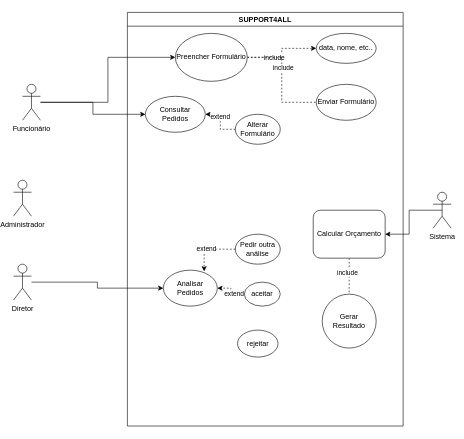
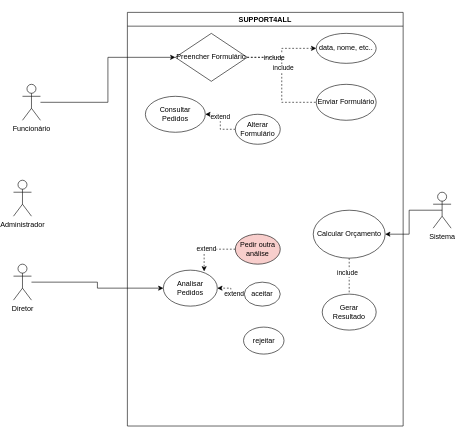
  <mxCell id="0" />
  <mxCell id="1" parent="0" />
  <mxCell id="2" value="SUPPORT4ALL" style="swimlane;whiteSpace=wrap;html=1;" parent="1" vertex="1"><mxGeometry x="210" y="20" width="460" height="690" as="geometry" /></mxCell>
  <mxCell id="3" style="edgeStyle=orthogonalEdgeStyle;rounded=0;orthogonalLoop=1;jettySize=auto;html=1;dashed=1;" parent="2" source="7" target="8" edge="1"><mxGeometry relative="1" as="geometry" /></mxCell>
  <mxCell id="4" value="include" style="edgeLabel;html=1;align=center;verticalAlign=middle;resizable=0;points=[];" parent="3" vertex="1" connectable="0"><mxGeometry x="-0.327" relative="1" as="geometry"><mxPoint as="offset" /></mxGeometry></mxCell>
  <mxCell id="5" style="edgeStyle=orthogonalEdgeStyle;rounded=0;orthogonalLoop=1;jettySize=auto;html=1;entryX=0;entryY=0.5;entryDx=0;entryDy=0;dashed=1;endArrow=none;" parent="2" source="7" target="13" edge="1"><mxGeometry relative="1" as="geometry" /></mxCell>
  <mxCell id="6" value="include" style="edgeLabel;html=1;align=center;verticalAlign=middle;resizable=0;points=[];" parent="5" vertex="1" connectable="0"><mxGeometry x="-0.213" y="2" relative="1" as="geometry"><mxPoint as="offset" /></mxGeometry></mxCell>
- <mxCell id="7" value="Preencher Formulário" style="ellipse;whiteSpace=wrap;html=1;" parent="2" vertex="1"><mxGeometry x="80" y="35" width="120" height="80" as="geometry" /></mxCell>
+ <mxCell id="7" value="Preencher Formulário" style="rhombus;whiteSpace=wrap;html=1;" parent="2" vertex="1"><mxGeometry x="80" y="35" width="120" height="80" as="geometry" /></mxCell>
  <mxCell id="8" value="data, nome, etc..&lt;br&gt;" style="ellipse;whiteSpace=wrap;html=1;" parent="2" vertex="1"><mxGeometry x="315" y="35" width="100" height="50" as="geometry" /></mxCell>
  <mxCell id="9" value="Analisar Pedidos" style="ellipse;whiteSpace=wrap;html=1;" parent="2" vertex="1"><mxGeometry x="60" y="430" width="90" height="60" as="geometry" /></mxCell>
  <mxCell id="10" style="edgeStyle=orthogonalEdgeStyle;rounded=0;orthogonalLoop=1;jettySize=auto;html=1;entryX=0.5;entryY=0;entryDx=0;entryDy=0;dashed=1;endArrow=none;" parent="2" source="12" target="14" edge="1"><mxGeometry relative="1" as="geometry" /></mxCell>
  <mxCell id="11" value="include" style="edgeLabel;html=1;align=center;verticalAlign=middle;resizable=0;points=[];" parent="10" vertex="1" connectable="0"><mxGeometry x="-0.2" y="-4" relative="1" as="geometry"><mxPoint as="offset" /></mxGeometry></mxCell>
- <mxCell id="12" value="Calcular Orçamento" style="whiteSpace=wrap;html=1;rounded=1;" parent="2" vertex="1"><mxGeometry x="310" y="330" width="120" height="80" as="geometry" /></mxCell>
+ <mxCell id="12" value="Calcular Orçamento" style="ellipse;whiteSpace=wrap;html=1;" parent="2" vertex="1"><mxGeometry x="310" y="330" width="120" height="80" as="geometry" /></mxCell>
  <mxCell id="13" value="Enviar Formulário" style="ellipse;whiteSpace=wrap;html=1;" parent="2" vertex="1"><mxGeometry x="315" y="120" width="100" height="60" as="geometry" /></mxCell>
- <mxCell id="14" value="Gerar Resultado" style="ellipse;whiteSpace=wrap;html=1;" parent="2" vertex="1"><mxGeometry x="325" y="470" width="90" height="90" as="geometry" /></mxCell>
- <mxCell id="15" value="Pedir outra análise" style="ellipse;whiteSpace=wrap;html=1;" parent="2" vertex="1"><mxGeometry x="180" y="370" width="75" height="50" as="geometry" /></mxCell>
+ <mxCell id="14" value="Gerar Resultado" style="ellipse;whiteSpace=wrap;html=1;" parent="2" vertex="1"><mxGeometry x="325" y="470" width="90" height="60" as="geometry" /></mxCell>
+ <mxCell id="15" value="Pedir outra análise" style="ellipse;whiteSpace=wrap;html=1;fillColor=#f8cecc;" parent="2" vertex="1"><mxGeometry x="180" y="370" width="75" height="50" as="geometry" /></mxCell>
  <mxCell id="16" style="edgeStyle=orthogonalEdgeStyle;rounded=0;orthogonalLoop=1;jettySize=auto;html=1;dashed=1;" parent="2" source="18" target="9" edge="1"><mxGeometry relative="1" as="geometry" /></mxCell>
  <mxCell id="17" value="extend" style="edgeLabel;html=1;align=center;verticalAlign=middle;resizable=0;points=[];" parent="16" vertex="1" connectable="0"><mxGeometry x="-0.345" y="-2" relative="1" as="geometry"><mxPoint as="offset" /></mxGeometry></mxCell>
  <mxCell id="18" value="aceitar" style="ellipse;whiteSpace=wrap;html=1;" parent="2" vertex="1"><mxGeometry x="195" y="450" width="60" height="40" as="geometry" /></mxCell>
- <mxCell id="19" value="rejeitar" style="ellipse;whiteSpace=wrap;html=1;" parent="2" vertex="1"><mxGeometry x="183.75" y="530" width="67.5" height="45" as="geometry" /></mxCell>
+ <mxCell id="19" value="rejeitar" style="ellipse;whiteSpace=wrap;html=1;" parent="2" vertex="1"><mxGeometry x="193.75" y="525" width="67.5" height="45" as="geometry" /></mxCell>
  <mxCell id="20" style="edgeStyle=orthogonalEdgeStyle;rounded=0;orthogonalLoop=1;jettySize=auto;html=1;entryX=0.756;entryY=0.033;entryDx=0;entryDy=0;entryPerimeter=0;dashed=1;" parent="2" source="15" target="9" edge="1"><mxGeometry relative="1" as="geometry" /></mxCell>
  <mxCell id="21" value="extend" style="edgeLabel;html=1;align=center;verticalAlign=middle;resizable=0;points=[];" parent="20" vertex="1" connectable="0"><mxGeometry x="0.101" y="-2" relative="1" as="geometry"><mxPoint as="offset" /></mxGeometry></mxCell>
  <mxCell id="22" value="Consultar Pedidos" style="ellipse;whiteSpace=wrap;html=1;" parent="2" vertex="1"><mxGeometry x="30" y="140" width="100" height="60" as="geometry" /></mxCell>
  <mxCell id="23" style="edgeStyle=orthogonalEdgeStyle;rounded=0;orthogonalLoop=1;jettySize=auto;html=1;dashed=1;" parent="2" source="25" target="22" edge="1"><mxGeometry relative="1" as="geometry" /></mxCell>
  <mxCell id="24" value="extend" style="edgeLabel;html=1;align=center;verticalAlign=middle;resizable=0;points=[];" parent="23" vertex="1" connectable="0"><mxGeometry x="0.227" y="1" relative="1" as="geometry"><mxPoint as="offset" /></mxGeometry></mxCell>
  <mxCell id="25" value="Alterar Formulário" style="ellipse;whiteSpace=wrap;html=1;" parent="2" vertex="1"><mxGeometry x="180" y="170" width="75" height="50" as="geometry" /></mxCell>
  <mxCell id="26" value="Administrador" style="shape=umlActor;verticalLabelPosition=bottom;verticalAlign=top;html=1;outlineConnect=0;" parent="1" vertex="1"><mxGeometry x="20" y="300" width="30" height="60" as="geometry" /></mxCell>
  <mxCell id="27" style="edgeStyle=orthogonalEdgeStyle;rounded=0;orthogonalLoop=1;jettySize=auto;html=1;entryX=0;entryY=0.5;entryDx=0;entryDy=0;" parent="1" source="29" target="7" edge="1"><mxGeometry relative="1" as="geometry" /></mxCell>
- <mxCell id="28" style="edgeStyle=orthogonalEdgeStyle;rounded=0;orthogonalLoop=1;jettySize=auto;html=1;entryX=0;entryY=0.5;entryDx=0;entryDy=0;" parent="1" source="29" target="22" edge="1"><mxGeometry relative="1" as="geometry" /></mxCell>
  <mxCell id="29" value="Funcionário" style="shape=umlActor;verticalLabelPosition=bottom;verticalAlign=top;html=1;outlineConnect=0;" parent="1" vertex="1"><mxGeometry x="35" y="140" width="30" height="60" as="geometry" /></mxCell>
  <mxCell id="30" style="edgeStyle=orthogonalEdgeStyle;rounded=0;orthogonalLoop=1;jettySize=auto;html=1;" parent="1" source="31" target="9" edge="1"><mxGeometry relative="1" as="geometry" /></mxCell>
  <mxCell id="31" value="Diretor" style="shape=umlActor;verticalLabelPosition=bottom;verticalAlign=top;html=1;outlineConnect=0;" parent="1" vertex="1"><mxGeometry x="20" y="440" width="30" height="60" as="geometry" /></mxCell>
  <mxCell id="32" style="edgeStyle=orthogonalEdgeStyle;rounded=0;orthogonalLoop=1;jettySize=auto;html=1;exitX=0.5;exitY=0.5;exitDx=0;exitDy=0;exitPerimeter=0;entryX=1;entryY=0.5;entryDx=0;entryDy=0;" parent="1" source="33" target="12" edge="1"><mxGeometry relative="1" as="geometry" /></mxCell>
  <mxCell id="33" value="Sistema" style="shape=umlActor;verticalLabelPosition=bottom;verticalAlign=top;html=1;outlineConnect=0;" parent="1" vertex="1"><mxGeometry x="720" y="320" width="30" height="60" as="geometry" /></mxCell>
